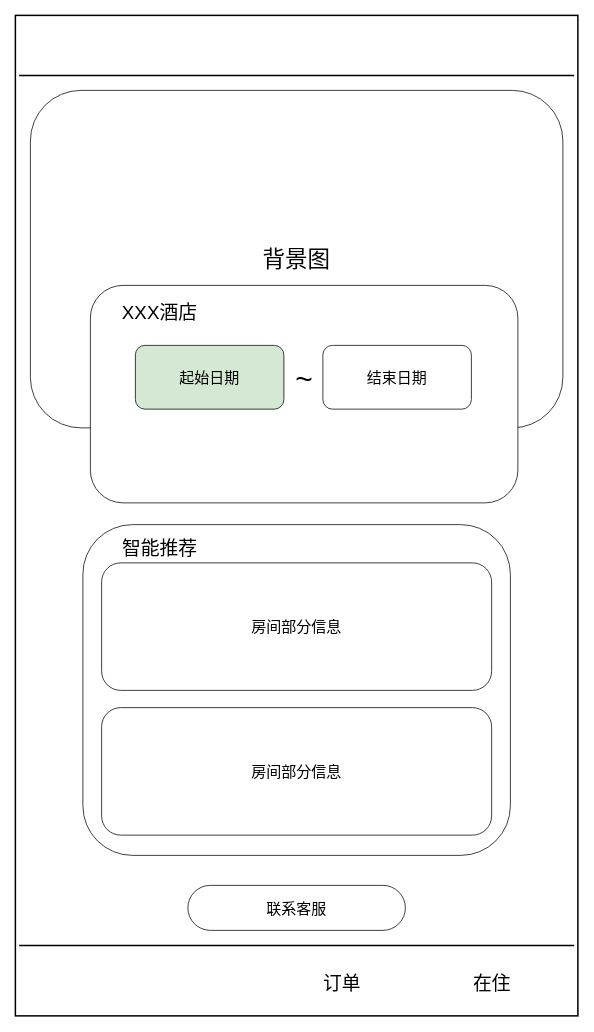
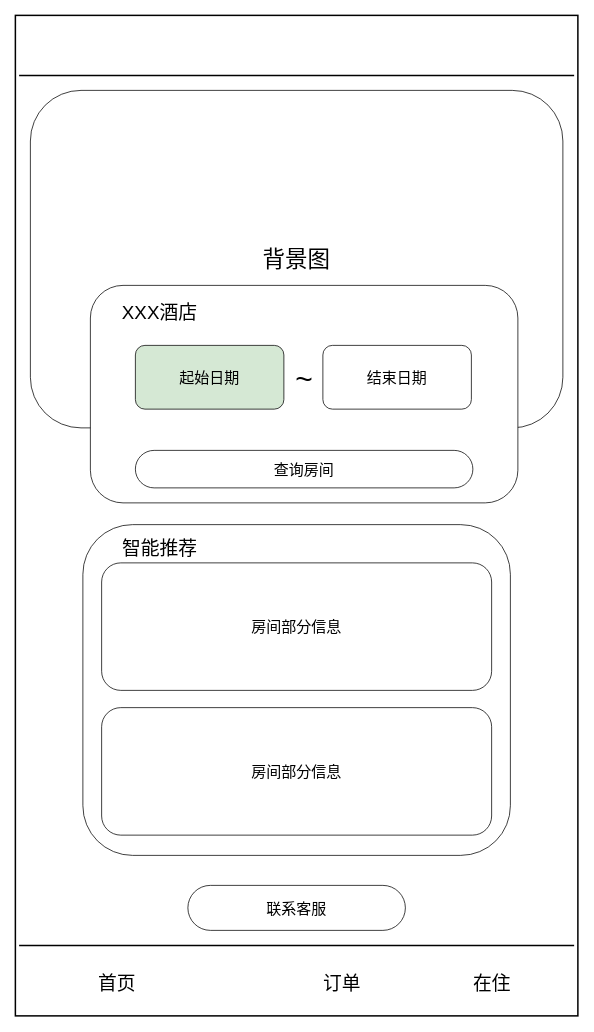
  <mxCell id="0" />
  <mxCell id="1" parent="0" />
  <mxCell id="2" value="" style="rounded=1;whiteSpace=wrap;html=1;fontSize=20;arcSize=0;strokeWidth=2;" parent="1" vertex="1"><mxGeometry x="20" y="20" width="750" height="1334" as="geometry" /></mxCell>
  <mxCell id="3" value="" style="line;strokeWidth=2;html=1;" parent="1" vertex="1"><mxGeometry x="25" y="90" width="740" height="20" as="geometry" /></mxCell>
  <mxCell id="4" value="&lt;font style=&quot;font-size: 30px&quot;&gt;背景图&lt;/font&gt;" style="rounded=1;whiteSpace=wrap;html=1;" parent="1" vertex="1"><mxGeometry x="40" y="120" width="710" height="450" as="geometry" /></mxCell>
  <mxCell id="5" value="" style="rounded=1;whiteSpace=wrap;html=1;" parent="1" vertex="1"><mxGeometry x="120" y="380" width="570" height="290" as="geometry" /></mxCell>
  <mxCell id="6" value="&lt;font style=&quot;font-size: 20px&quot;&gt;起始日期&lt;/font&gt;" style="rounded=1;whiteSpace=wrap;html=1;fillColor=#d5e8d4;" parent="1" vertex="1"><mxGeometry x="180" y="460" width="198" height="85" as="geometry" /></mxCell>
  <mxCell id="7" value="&lt;font style=&quot;font-size: 20px&quot;&gt;结束日期&lt;/font&gt;" style="rounded=1;whiteSpace=wrap;html=1;" parent="1" vertex="1"><mxGeometry x="430" y="460" width="198" height="85" as="geometry" /></mxCell>
  <mxCell id="8" value="&lt;font style=&quot;font-size: 25px&quot;&gt;XXX酒店&lt;/font&gt;" style="text;html=1;align=center;verticalAlign=middle;resizable=0;points=[];autosize=1;strokeColor=none;" parent="1" vertex="1"><mxGeometry x="152" y="405" width="120" height="20" as="geometry" /></mxCell>
+ <mxCell id="9" value="&lt;font style=&quot;font-size: 20px&quot;&gt;查询房间&lt;/font&gt;" style="rounded=1;whiteSpace=wrap;html=1;arcSize=50;" parent="1" vertex="1"><mxGeometry x="180" y="600" width="450" height="50" as="geometry" /></mxCell>
  <mxCell id="10" value="&lt;font style=&quot;font-size: 40px&quot;&gt;~&lt;/font&gt;" style="text;html=1;align=center;verticalAlign=middle;resizable=0;points=[];autosize=1;strokeColor=none;" parent="1" vertex="1"><mxGeometry x="385" y="487.5" width="40" height="30" as="geometry" /></mxCell>
  <mxCell id="11" value="" style="rounded=1;whiteSpace=wrap;html=1;" parent="1" vertex="1"><mxGeometry x="110" y="699" width="570" height="441" as="geometry" /></mxCell>
  <mxCell id="12" value="" style="line;strokeWidth=2;html=1;" parent="1" vertex="1"><mxGeometry x="25" y="1250" width="740" height="20" as="geometry" /></mxCell>
+ <mxCell id="13" value="&lt;font style=&quot;font-size: 25px&quot;&gt;首页&lt;/font&gt;" style="text;html=1;align=center;verticalAlign=middle;resizable=0;points=[];autosize=1;strokeColor=none;" parent="1" vertex="1"><mxGeometry x="120" y="1300" width="70" height="20" as="geometry" /></mxCell>
  <mxCell id="14" value="&lt;span style=&quot;font-size: 25px&quot;&gt;订单&lt;/span&gt;" style="text;html=1;align=center;verticalAlign=middle;resizable=0;points=[];autosize=1;strokeColor=none;" parent="1" vertex="1"><mxGeometry x="420" y="1300" width="70" height="20" as="geometry" /></mxCell>
  <mxCell id="15" value="&lt;span style=&quot;font-size: 25px&quot;&gt;在住&lt;/span&gt;" style="text;html=1;align=center;verticalAlign=middle;resizable=0;points=[];autosize=1;strokeColor=none;" parent="1" vertex="1"><mxGeometry x="620" y="1300" width="70" height="20" as="geometry" /></mxCell>
  <mxCell id="16" value="&lt;font style=&quot;font-size: 25px&quot;&gt;智能推荐&lt;/font&gt;" style="text;html=1;align=center;verticalAlign=middle;resizable=0;points=[];autosize=1;strokeColor=none;" parent="1" vertex="1"><mxGeometry x="152" y="720" width="120" height="20" as="geometry" /></mxCell>
  <mxCell id="17" value="&lt;font style=&quot;font-size: 20px&quot;&gt;房间部分信息&lt;/font&gt;" style="rounded=1;whiteSpace=wrap;html=1;" parent="1" vertex="1"><mxGeometry x="135" y="750" width="520" height="170" as="geometry" /></mxCell>
  <mxCell id="18" value="&lt;span style=&quot;font-size: 20px&quot;&gt;房间部分信息&lt;/span&gt;" style="rounded=1;whiteSpace=wrap;html=1;" parent="1" vertex="1"><mxGeometry x="135" y="943" width="520" height="170" as="geometry" /></mxCell>
  <mxCell id="19" value="&lt;font style=&quot;font-size: 20px&quot;&gt;联系客服&lt;/font&gt;" style="rounded=1;whiteSpace=wrap;html=1;arcSize=50;" parent="1" vertex="1"><mxGeometry x="250" y="1180" width="290" height="60" as="geometry" /></mxCell>
